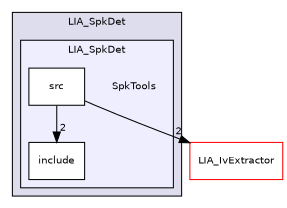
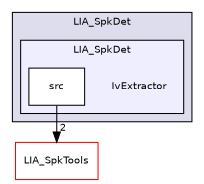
  digraph {
    compound=true
    node [fontname=Helvetica fontsize=10 shape=box color=black fillcolor=white style=filled]
    edge [headlabel=2 labeldistance=1.5 labelfontname=Helvetica labelfontsize=10]
-   n1 [label=SpkTools shape=plaintext color="" fillcolor="" style=""]
-   n2 [label=include]
+   n1 [label=IvExtractor shape=plaintext color="" fillcolor="" style=""]
    n3 [label=src]
-   n4 [color=red label=LIA_IvExtractor]
+   n4 [color=red label=LIA_SpkTools]
    subgraph cluster_1 {
      bgcolor="#ddddee"
      fontname=Helvetica
      fontsize=10
      label=LIA_SpkDet
      pencolor=black
      subgraph cluster_2 {
        bgcolor="#eeeeff"
        fontname=Helvetica
        fontsize=10
        pencolor=black
        n1
-       n2
        n3
      }
    }
-   n3 -> n2
    n3 -> n4
  }
